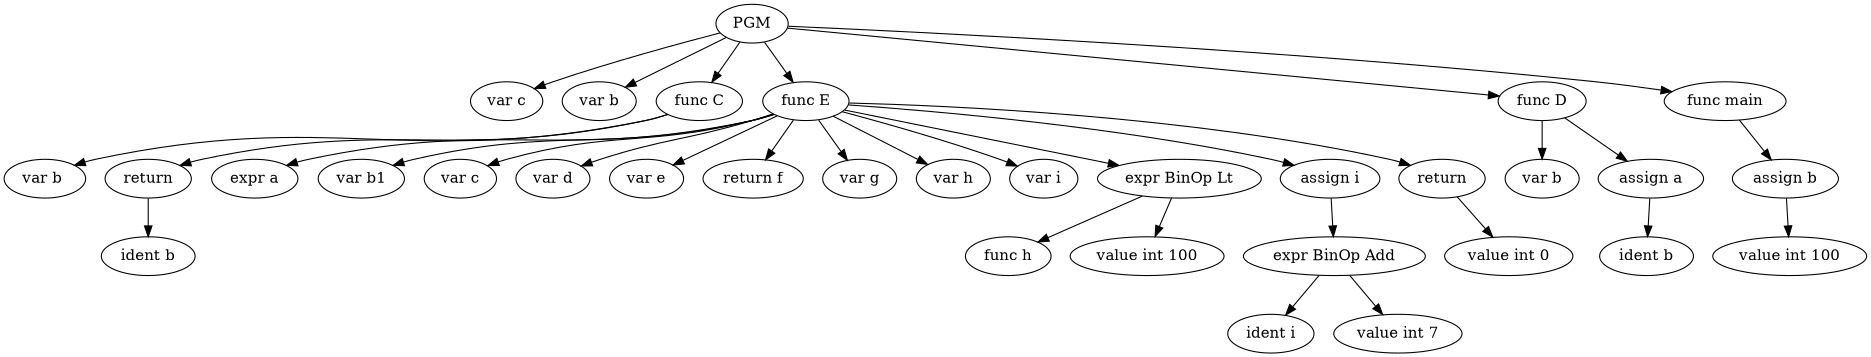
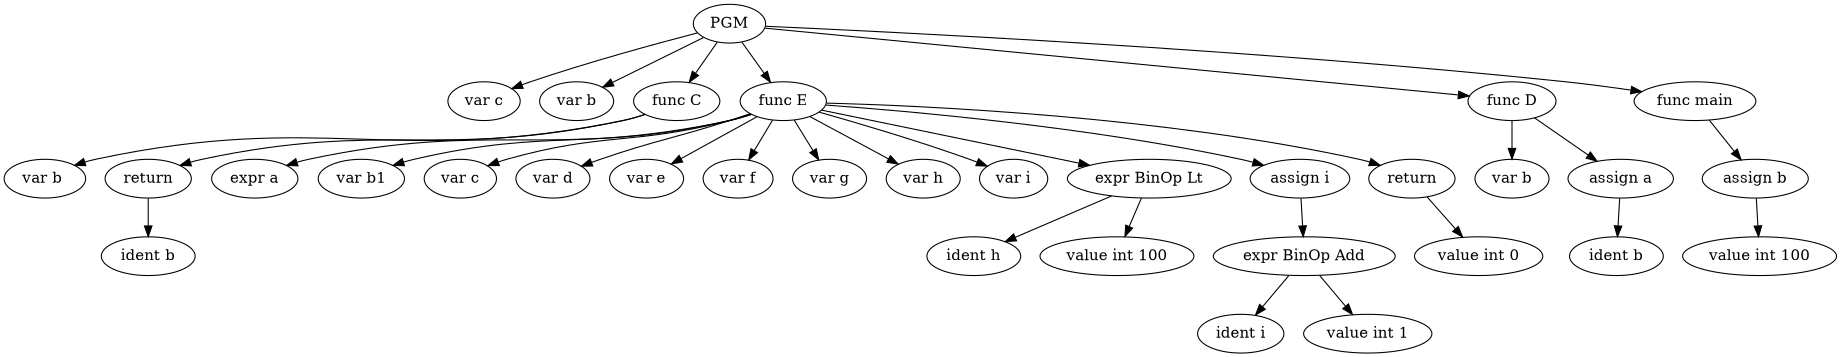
  digraph {
    node [shape=ellipse]
    n1 [label=PGM]
    n2 [label="var c"]
    n3 [label="var b"]
    n4 [label="func C"]
    n5 [label="func E"]
    n6 [label="func D"]
    n7 [label="func main"]
    n8 [label="var b "]
    n9 [label=return]
    n10 [label="expr a"]
    n11 [label="var b1"]
    n12 [label="var c"]
    n13 [label="var d"]
    n14 [label="var e"]
-   n15 [label="return f"]
+   n15 [label="var f"]
    n16 [label="var g"]
    n17 [label="var h"]
    n18 [label="var i"]
    n19 [label="expr BinOp Lt"]
    n20 [label="assign i"]
    n21 [label=return]
    n22 [label="var b"]
    n23 [label="assign a"]
    n24 [label="assign b"]
    n25 [label="ident b"]
-   n26 [label="func h"]
+   n26 [label="ident h"]
    n27 [label="value int 100"]
    n28 [label="expr BinOp Add"]
    n29 [label="value int 0"]
    n30 [label="ident i"]
-   n31 [label="value int 7"]
+   n31 [label="value int 1"]
    n32 [label="ident b"]
    n33 [label="value int 100"]
    n1 -> n2
    n1 -> n3
    n1 -> n4
    n1 -> n5
    n1 -> n6
    n1 -> n7
    n4 -> n8
    n4 -> n9
    n5 -> n10
    n5 -> n11
    n5 -> n12
    n5 -> n13
    n5 -> n14
    n5 -> n15
    n5 -> n16
    n5 -> n17
    n5 -> n18
    n5 -> n19
    n5 -> n20
    n5 -> n21
    n6 -> n22
    n6 -> n23
    n7 -> n24
    n9 -> n25
    n19 -> n26
    n19 -> n27
    n20 -> n28
    n21 -> n29
    n23 -> n32
    n24 -> n33
    n28 -> n30
    n28 -> n31
  }
